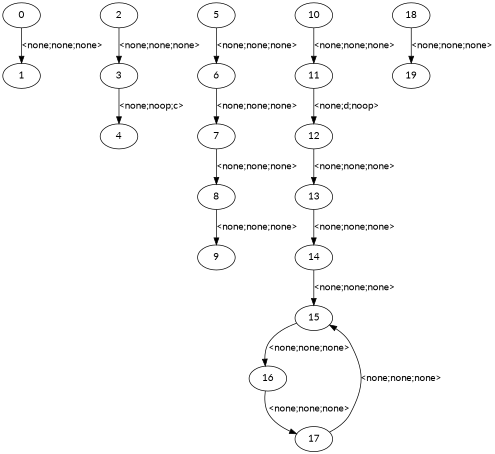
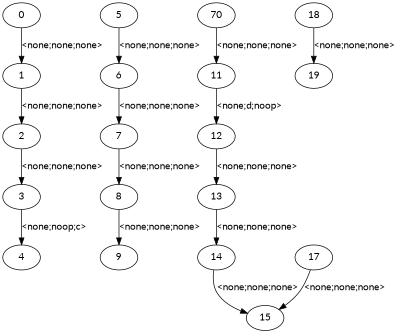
  digraph {
    fontname=Lato
    node [fontname=Lato shape=ellipse]
    edge [fontname=Lato]
    n1 [label=0]
    n2 [label=1]
    n3 [label=2]
    n4 [label=3]
    n5 [label=4]
    n6 [label=5]
    n7 [label=6]
    n8 [label=7]
    n9 [label=8]
    n10 [label=9]
-   n11 [label=10]
+   n11 [label=70]
    n12 [label=11]
    n13 [label=12]
    n14 [label=13]
    n15 [label=14]
    n16 [label=15]
-   n17 [label=16]
    n18 [label=17]
    n19 [label=18]
    n20 [label=19]
    n1 -> n2 [label="<none;none;none>"]
+   n2 -> n3 [label="<none;none;none>"]
    n3 -> n4 [label="<none;none;none>"]
    n4 -> n5 [label="<none;noop;c>"]
    n6 -> n7 [label="<none;none;none>"]
    n7 -> n8 [label="<none;none;none>"]
    n8 -> n9 [label="<none;none;none>"]
    n9 -> n10 [label="<none;none;none>"]
    n11 -> n12 [label="<none;none;none>"]
    n12 -> n13 [label="<none;d;noop>"]
    n13 -> n14 [label="<none;none;none>"]
    n14 -> n15 [label="<none;none;none>"]
    n15 -> n16 [label="<none;none;none>"]
-   n16 -> n17 [label="<none;none;none>"]
-   n17 -> n18 [label="<none;none;none>"]
    n18 -> n16 [label="<none;none;none>"]
    n19 -> n20 [label="<none;none;none>"]
  }
